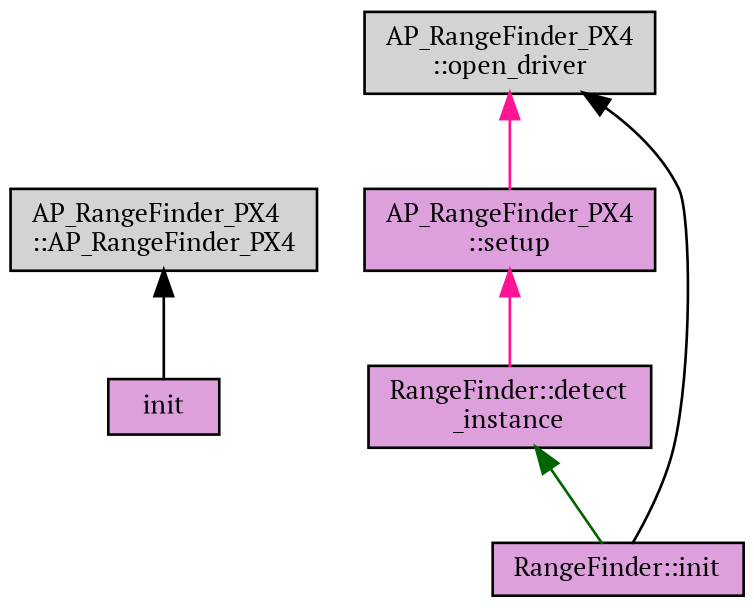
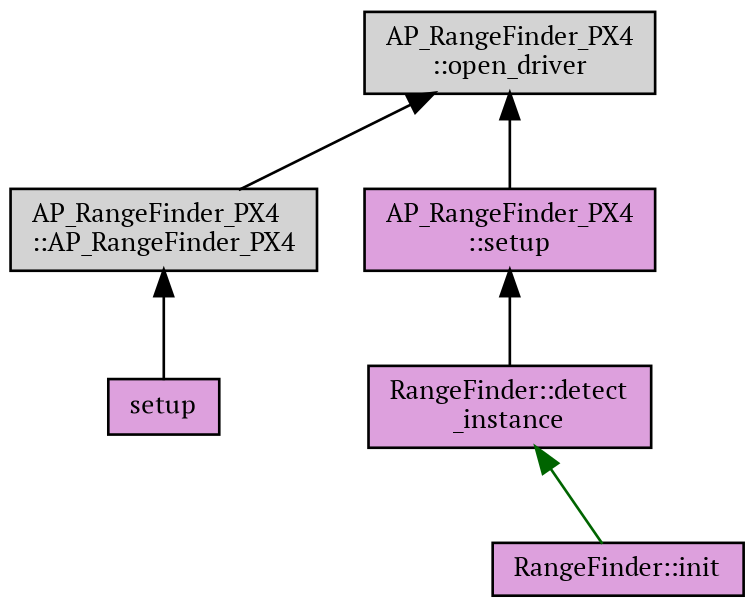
  digraph {
    fontname="PT Serif"
    rankdir=TB
    node [color=black fillcolor=plum fontname="PT Serif" fontsize=10 shape=record style=filled]
    edge [color=black dir=back fontname="PT Serif" fontsize=10 labelfontname=Helvetica labelfontsize=10 style=solid]
    n1 [fillcolor=lightgrey fontcolor=black height=0.2 label="AP_RangeFinder_PX4\l::open_driver" width=0.4]
    n2 [fillcolor=lightgrey height=0.2 label="AP_RangeFinder_PX4\l::AP_RangeFinder_PX4" width=0.4]
    n3 [height=0.2 label="AP_RangeFinder_PX4\l::setup" width=0.4]
-   n4 [height=0.2 label=init width=0.4]
+   n4 [height=0.2 label=setup width=0.4]
    n5 [height=0.2 label="RangeFinder::detect\l_instance" width=0.4]
    n6 [height=0.2 label="RangeFinder::init" width=0.4]
-   n1 -> n6
-   n1 -> n3 [color=deeppink]
+   n1 -> n2
+   n1 -> n3
    n2 -> n4
-   n3 -> n5 [color=deeppink]
+   n3 -> n5
    n5 -> n6 [color=darkgreen]
  }
